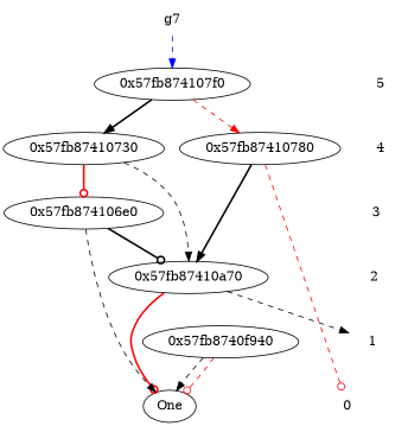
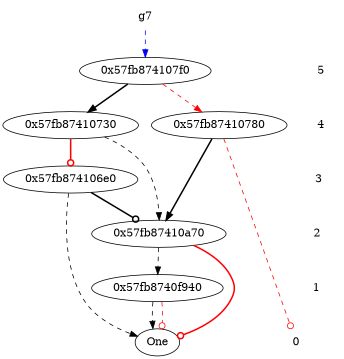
  digraph {
    node [shape=plaintext]
    edge [style=dashed]
    g7
    5
    "0x57fb874107f0" [shape=ellipse]
    4
    "0x57fb87410730" [shape=ellipse]
    2
    "0x57fb87410a70" [shape=ellipse]
    1
    "0x57fb8740f940" [shape=ellipse]
    3
    "0x57fb874106e0" [shape=ellipse]
    "0x57fb87410780" [shape=ellipse]
    0
    One [shape=ellipse]
    subgraph sub_1 {
      rank=source
      g7
    }
    subgraph sub_2 {
      rank=same
      5
      "0x57fb874107f0"
    }
    subgraph sub_3 {
      rank=same
      4
      "0x57fb87410730"
    }
    subgraph sub_4 {
      rank=same
      2
      "0x57fb87410a70"
    }
    subgraph sub_5 {
      rank=same
      1
      "0x57fb8740f940"
    }
    subgraph sub_6 {
      rank=same
      3
      "0x57fb874106e0"
    }
    subgraph sub_7 {
      rank=same
      4
      "0x57fb87410780"
    }
    subgraph sub_8 {
      rank=same
      0
      One
    }
    g7 -> "0x57fb874107f0" [color=blue]
    5 -> 4 [style=invis]
    "0x57fb874107f0" -> "0x57fb87410730" [style=bold]
    "0x57fb874107f0" -> "0x57fb87410780" [color=red]
    4 -> 3 [style=invis]
    "0x57fb87410730" -> "0x57fb87410a70"
    "0x57fb87410730" -> "0x57fb874106e0" [arrowhead=odot color=red style=bold]
    2 -> 1 [style=invis]
-   "0x57fb87410a70" -> 1
+   "0x57fb87410a70" -> "0x57fb8740f940"
    "0x57fb87410a70" -> One [arrowhead=odot color=red style=bold]
    1 -> 0 [style=invis]
    "0x57fb8740f940" -> One
    "0x57fb8740f940" -> One [arrowhead=odot color=red]
    3 -> 2 [style=invis]
    "0x57fb874106e0" -> "0x57fb87410a70" [arrowhead=odot color=black style=bold]
    "0x57fb874106e0" -> One
    "0x57fb87410780" -> "0x57fb87410a70" [style=bold]
    "0x57fb87410780" -> 0 [arrowhead=odot color=red]
  }
